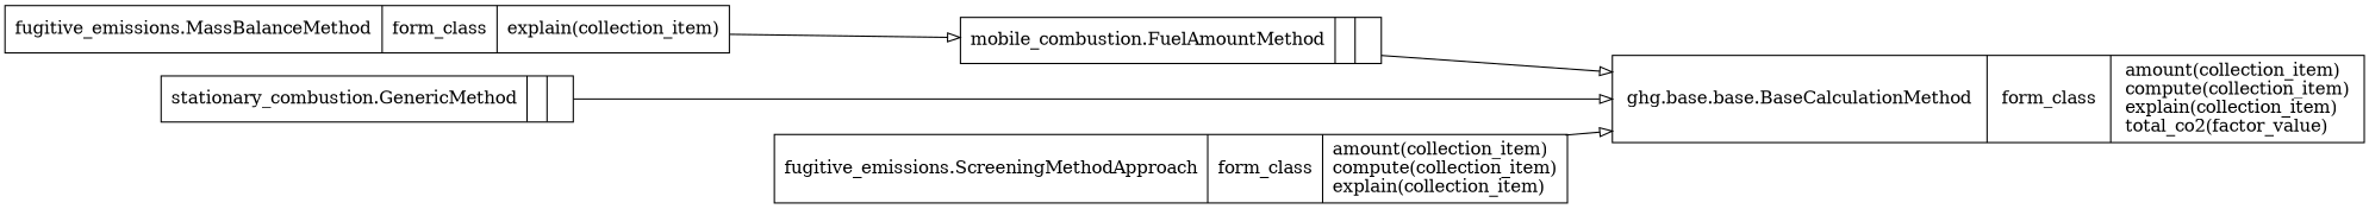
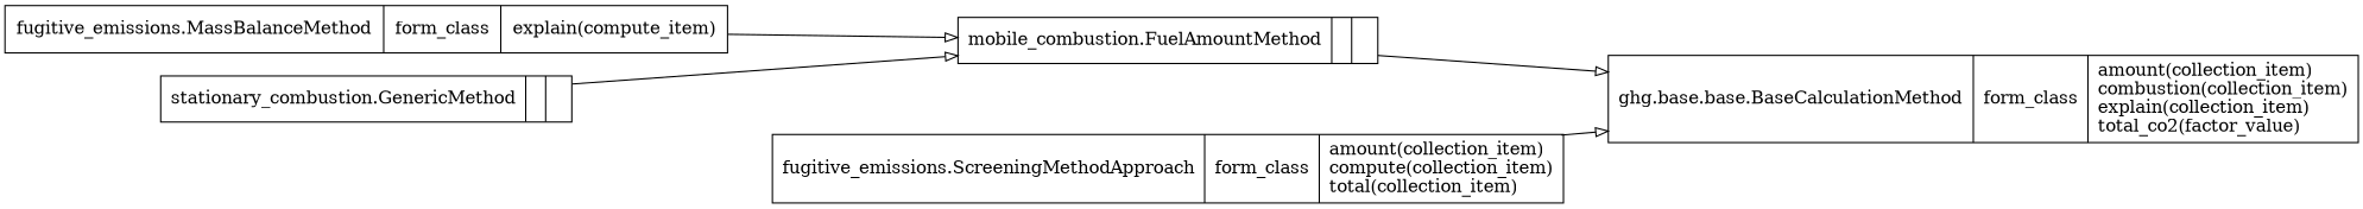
  digraph {
    rankdir=LR
    node [color=black fontcolor=black shape=record style=solid]
    edge [arrowhead=empty arrowtail=none]
-   n1 [label=<{ghg.base.base.BaseCalculationMethod|form_class<br ALIGN="LEFT"/>|amount(collection_item)<br ALIGN="LEFT"/>compute(collection_item)<br ALIGN="LEFT"/>explain(collection_item)<br ALIGN="LEFT"/>total_co2(factor_value)<br ALIGN="LEFT"/>}>]
-   n2 [label=<{fugitive_emissions.MassBalanceMethod|form_class<br ALIGN="LEFT"/>|explain(collection_item)<br ALIGN="LEFT"/>}>]
+   n1 [label=<{ghg.base.base.BaseCalculationMethod|form_class<br ALIGN="LEFT"/>|amount(collection_item)<br ALIGN="LEFT"/>combustion(collection_item)<br ALIGN="LEFT"/>explain(collection_item)<br ALIGN="LEFT"/>total_co2(factor_value)<br ALIGN="LEFT"/>}>]
+   n2 [label=<{fugitive_emissions.MassBalanceMethod|form_class<br ALIGN="LEFT"/>|explain(compute_item)<br ALIGN="LEFT"/>}>]
    n3 [label=<{mobile_combustion.FuelAmountMethod|<br ALIGN="LEFT"/>|}>]
-   n4 [label=<{fugitive_emissions.ScreeningMethodApproach|form_class<br ALIGN="LEFT"/>|amount(collection_item)<br ALIGN="LEFT"/>compute(collection_item)<br ALIGN="LEFT"/>explain(collection_item)<br ALIGN="LEFT"/>}>]
+   n4 [label=<{fugitive_emissions.ScreeningMethodApproach|form_class<br ALIGN="LEFT"/>|amount(collection_item)<br ALIGN="LEFT"/>compute(collection_item)<br ALIGN="LEFT"/>total(collection_item)<br ALIGN="LEFT"/>}>]
    n5 [label=<{stationary_combustion.GenericMethod|<br ALIGN="LEFT"/>|}>]
    n2 -> n3
    n3 -> n1
    n4 -> n1
-   n5 -> n1
+   n5 -> n3
  }
